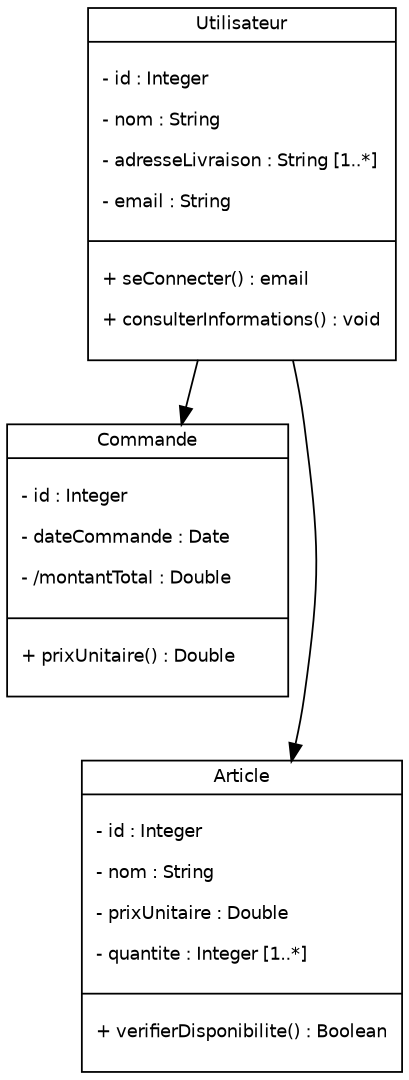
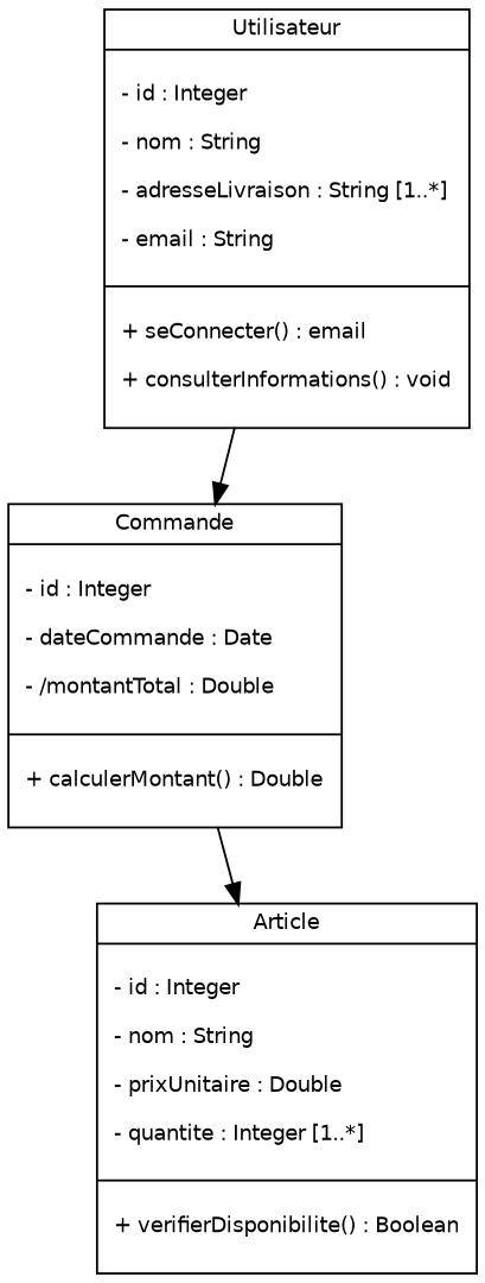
  digraph {
    rankdir=TB
    node [fontname=Helvetica fontsize=10 shape=record]
    n1 [label="{Utilisateur|\n- id : Integer\l\n- nom : String\l\n- adresseLivraison : String [1..*]\l\n- email : String\l\n|\n+ seConnecter() : email\l\n+ consulterInformations() : void\l\n}"]
-   n2 [label="{Commande|\n- id : Integer\l\n- dateCommande : Date\l\n- /montantTotal : Double\l\n|\n+ prixUnitaire() : Double\l\n}"]
+   n2 [label="{Commande|\n- id : Integer\l\n- dateCommande : Date\l\n- /montantTotal : Double\l\n|\n+ calculerMontant() : Double\l\n}"]
    n3 [label="{Article|\n- id : Integer\l\n- nom : String\l\n- prixUnitaire : Double\l\n- quantite : Integer [1..*]\l\n|\n+ verifierDisponibilite() : Boolean\l\n}"]
    n1 -> n2
-   n1 -> n3
+   n2 -> n3
  }
